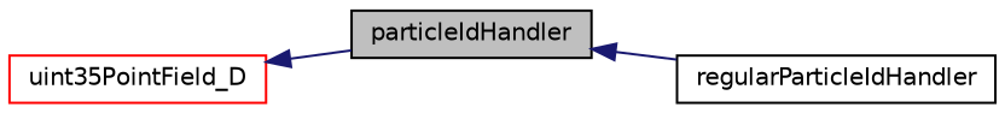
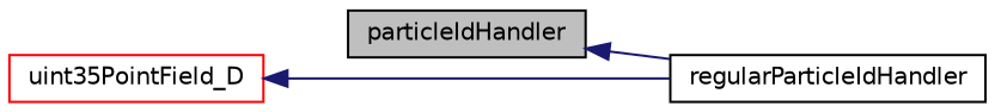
  digraph {
    rankdir=LR
    node [color=black fillcolor=white fontname=Helvetica fontsize=10 shape=record style=filled]
    edge [color=midnightblue dir=back fontname=Helvetica fontsize=10 labelfontname=Helvetica labelfontsize=10 style=solid]
    n1 [fillcolor=grey75 fontcolor=black height=0.2 label=particleIdHandler width=0.4]
    n2 [height=0.2 label=regularParticleIdHandler width=0.4]
    n3 [color=red height=0.2 label=uint35PointField_D width=0.4]
    n1 -> n2
-   n3 -> n1
+   n3 -> n2
  }
